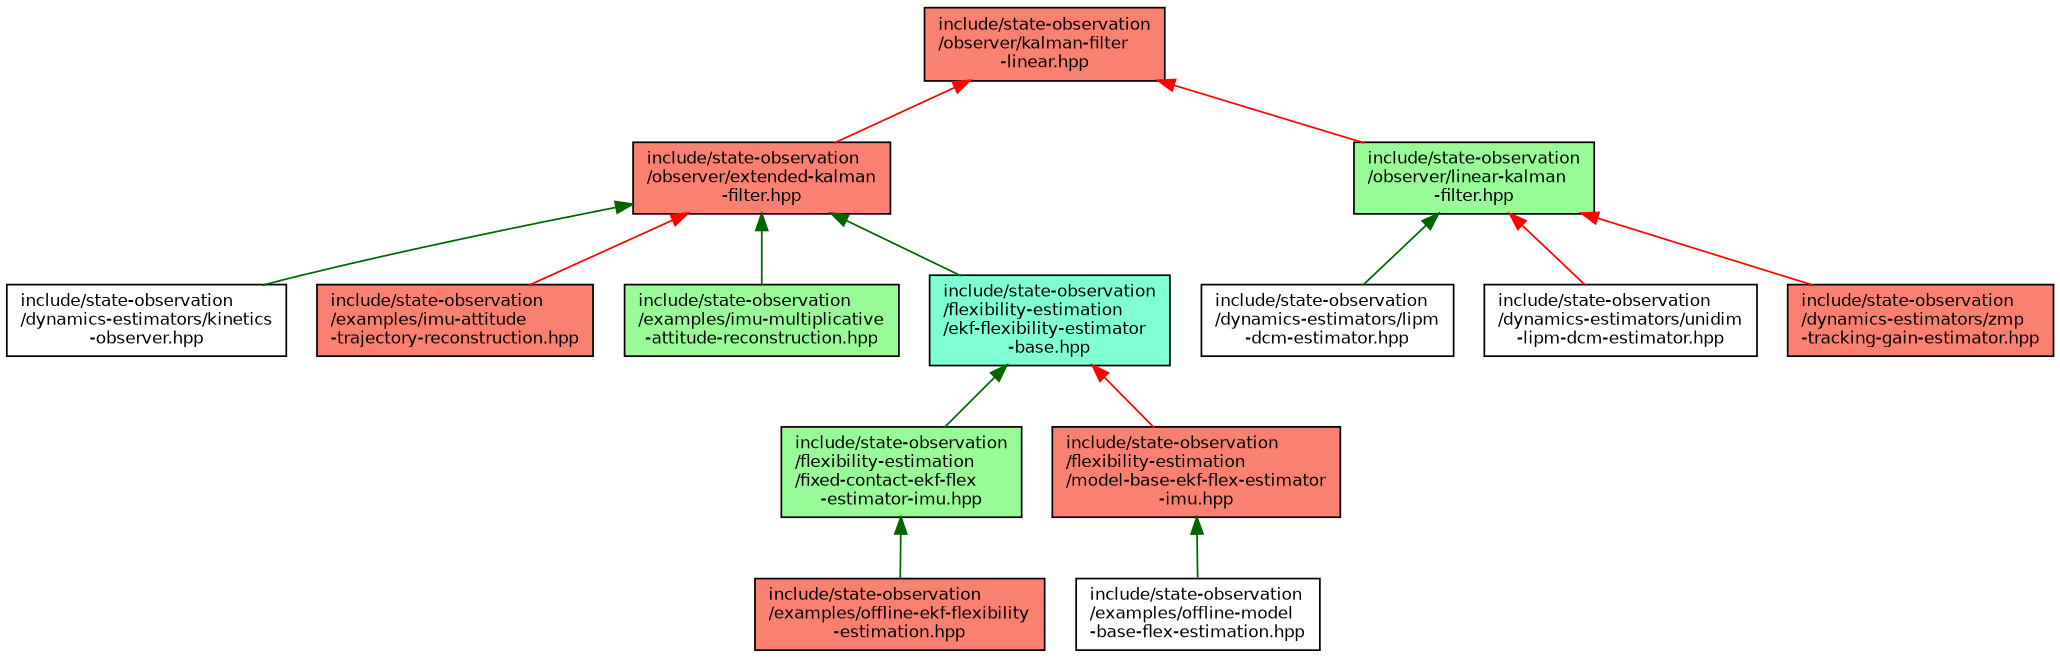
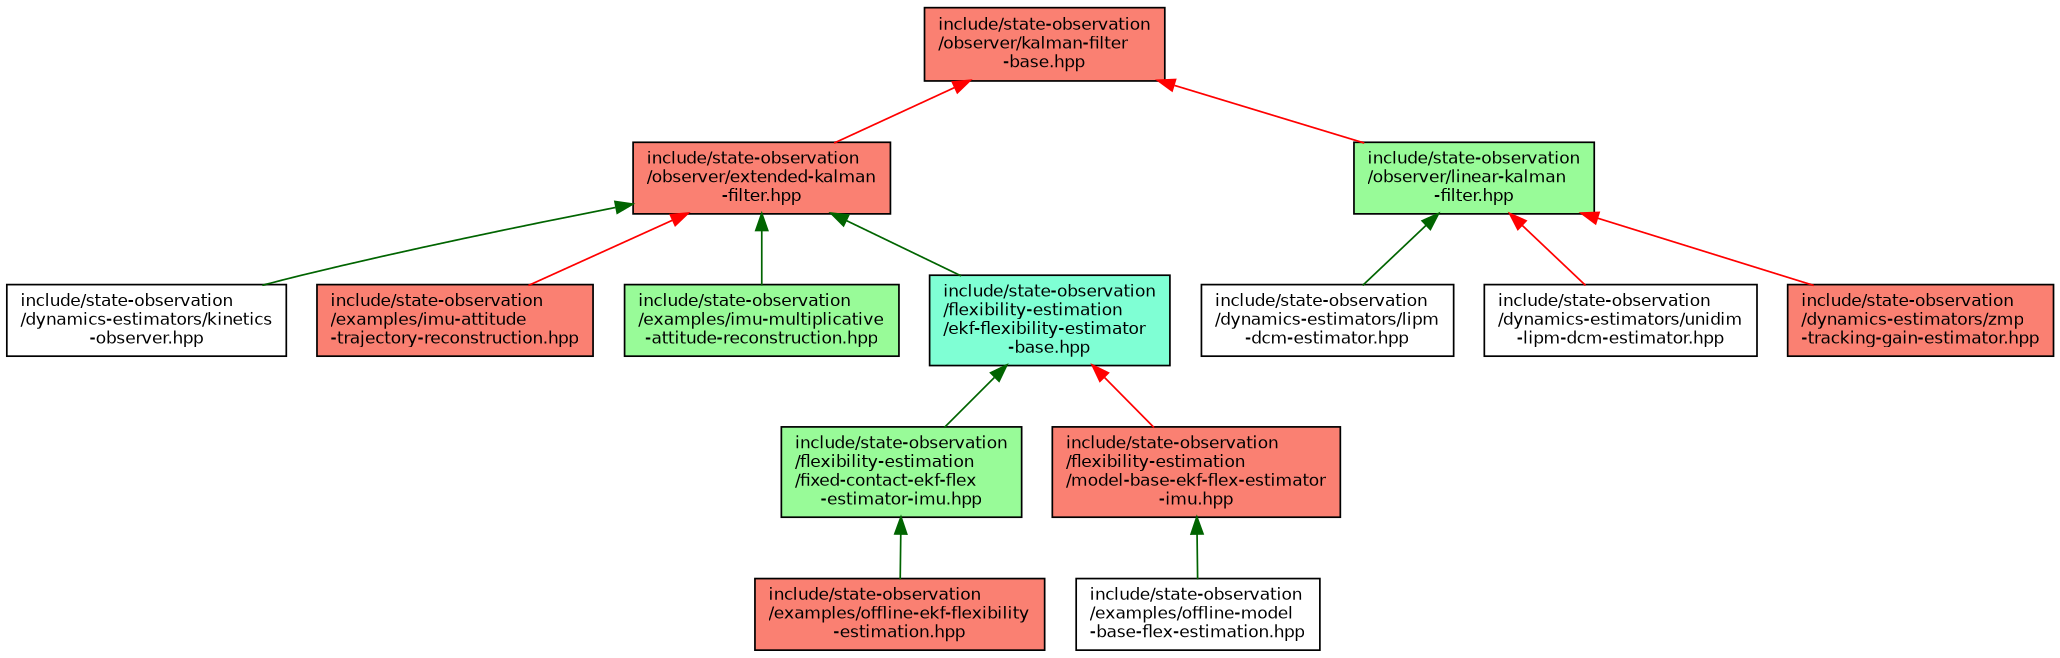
  digraph {
    node [color=black fillcolor=salmon fontname=Helvetica fontsize=10 shape=record style=filled]
    edge [color=darkgreen dir=back fontname=Helvetica fontsize=10 labelfontname=Helvetica labelfontsize=10 style=solid]
-   n1 [fontcolor=black height=0.2 label="include/state-observation\l/observer/kalman-filter\l-linear.hpp" width=0.4]
+   n1 [fontcolor=black height=0.2 label="include/state-observation\l/observer/kalman-filter\l-base.hpp" width=0.4]
    n2 [height=0.2 label="include/state-observation\l/observer/extended-kalman\l-filter.hpp" width=0.4]
    n3 [fillcolor=palegreen height=0.2 label="include/state-observation\l/observer/linear-kalman\l-filter.hpp" width=0.4]
    n4 [fillcolor=white height=0.2 label="include/state-observation\l/dynamics-estimators/kinetics\l-observer.hpp" width=0.4]
    n5 [height=0.2 label="include/state-observation\l/examples/imu-attitude\l-trajectory-reconstruction.hpp" width=0.4]
    n6 [fillcolor=palegreen height=0.2 label="include/state-observation\l/examples/imu-multiplicative\l-attitude-reconstruction.hpp" width=0.4]
    n7 [fillcolor=aquamarine height=0.2 label="include/state-observation\l/flexibility-estimation\l/ekf-flexibility-estimator\l-base.hpp" width=0.4]
    n8 [fillcolor=palegreen height=0.2 label="include/state-observation\l/flexibility-estimation\l/fixed-contact-ekf-flex\l-estimator-imu.hpp" width=0.4]
    n9 [height=0.2 label="include/state-observation\l/flexibility-estimation\l/model-base-ekf-flex-estimator\l-imu.hpp" width=0.4]
    n10 [height=0.2 label="include/state-observation\l/examples/offline-ekf-flexibility\l-estimation.hpp" width=0.4]
    n11 [fillcolor=white height=0.2 label="include/state-observation\l/examples/offline-model\l-base-flex-estimation.hpp" width=0.4]
    n12 [fillcolor=white height=0.2 label="include/state-observation\l/dynamics-estimators/lipm\l-dcm-estimator.hpp" width=0.4]
    n13 [fillcolor=white height=0.2 label="include/state-observation\l/dynamics-estimators/unidim\l-lipm-dcm-estimator.hpp" width=0.4]
    n14 [height=0.2 label="include/state-observation\l/dynamics-estimators/zmp\l-tracking-gain-estimator.hpp" width=0.4]
    n1 -> n2 [color=red]
    n1 -> n3 [color=red]
    n2 -> n4
    n2 -> n5 [color=red]
    n2 -> n6
    n2 -> n7
    n3 -> n12
    n3 -> n13 [color=red]
    n3 -> n14 [color=red]
    n7 -> n8
    n7 -> n9 [color=red]
    n8 -> n10
    n9 -> n11
  }
